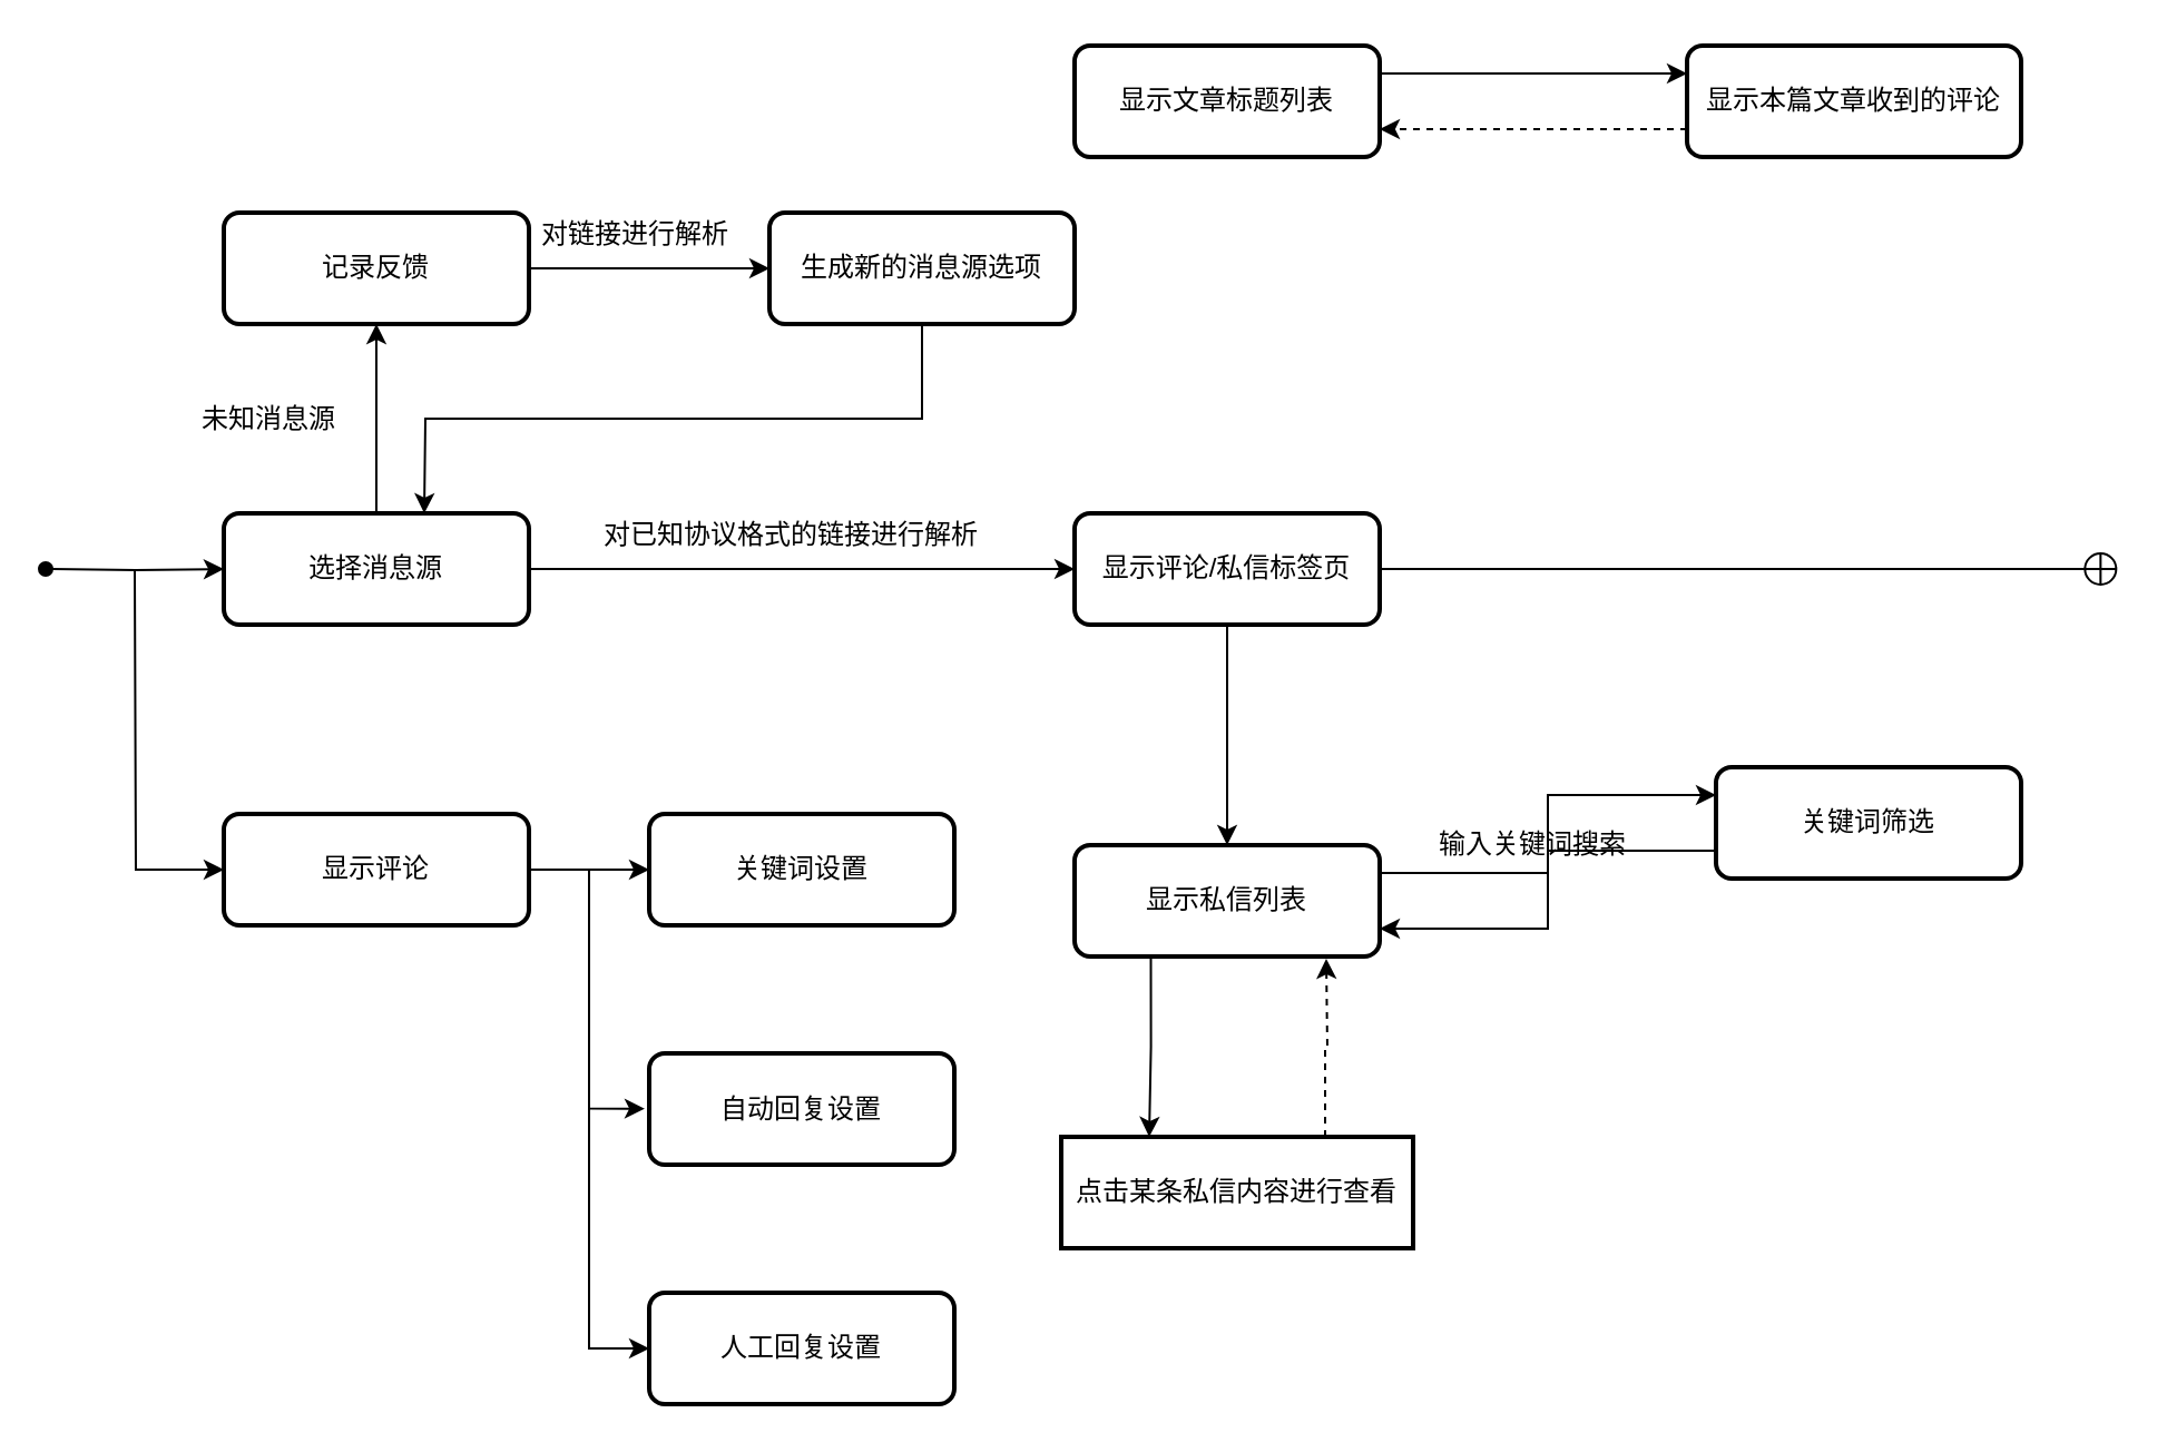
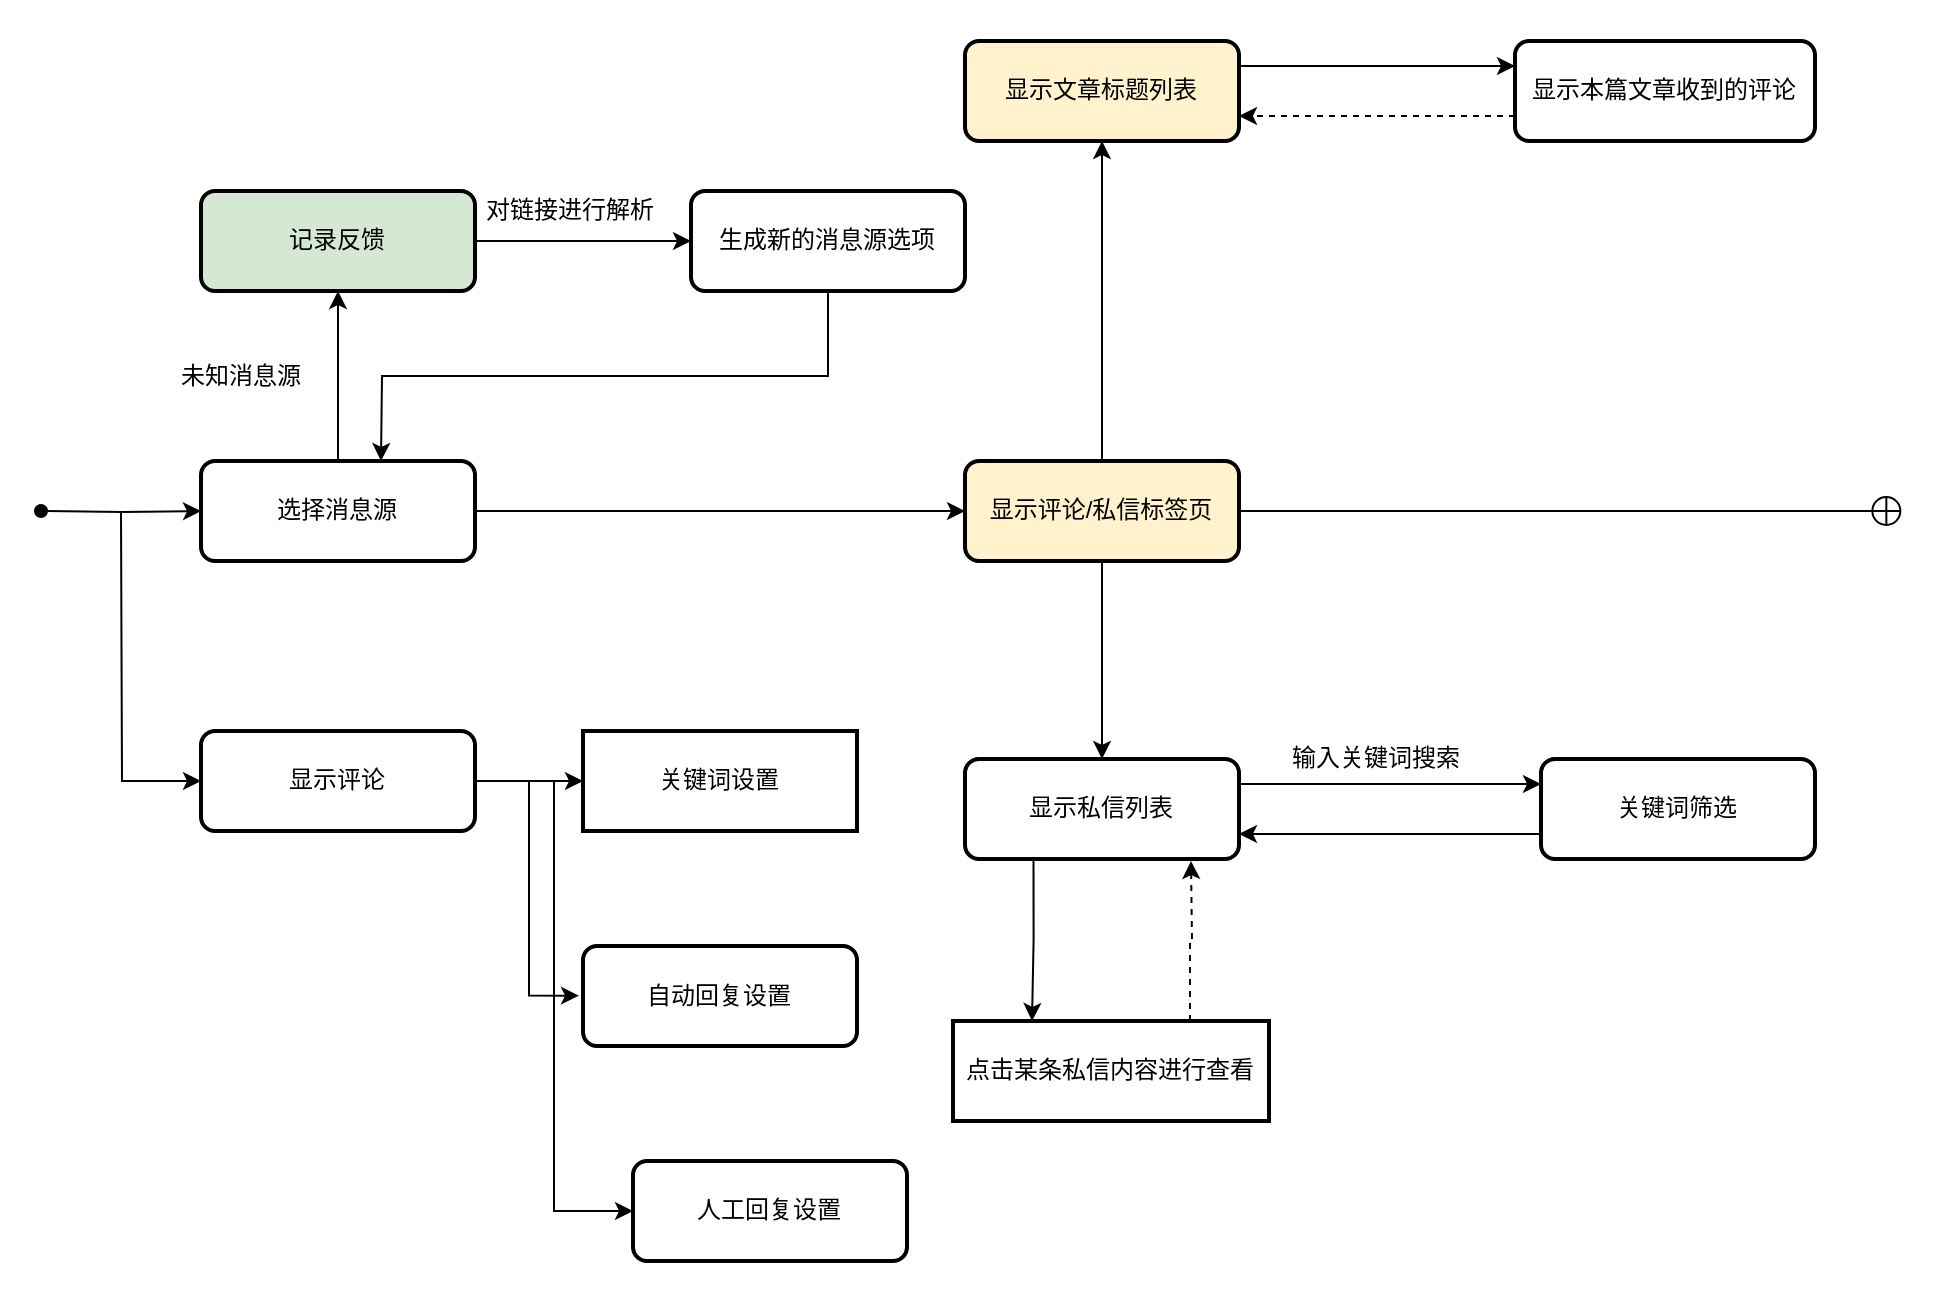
  <mxCell id="0" />
  <mxCell id="1" parent="0" />
  <mxCell id="2" value="" style="edgeStyle=orthogonalEdgeStyle;rounded=0;orthogonalLoop=1;jettySize=auto;html=1;entryX=0;entryY=0.5;entryDx=0;entryDy=0;startArrow=oval;startFill=1;" parent="1" target="5" edge="1"><mxGeometry relative="1" as="geometry"><mxPoint x="20" y="255" as="sourcePoint" /><mxPoint x="100" y="260" as="targetPoint" /></mxGeometry></mxCell>
  <mxCell id="3" value="" style="edgeStyle=orthogonalEdgeStyle;rounded=0;orthogonalLoop=1;jettySize=auto;html=1;" parent="1" source="5" target="9" edge="1"><mxGeometry relative="1" as="geometry" /></mxCell>
  <mxCell id="4" style="edgeStyle=orthogonalEdgeStyle;rounded=0;orthogonalLoop=1;jettySize=auto;html=1;exitX=0.5;exitY=0;exitDx=0;exitDy=0;entryX=0.5;entryY=1;entryDx=0;entryDy=0;" parent="1" source="5" target="15" edge="1"><mxGeometry relative="1" as="geometry" /></mxCell>
  <mxCell id="5" value="选择消息源" style="rounded=1;whiteSpace=wrap;html=1;absoluteArcSize=1;arcSize=14;strokeWidth=2;" parent="1" vertex="1"><mxGeometry x="100" y="230" width="137" height="50" as="geometry" /></mxCell>
+ <mxCell id="6" style="edgeStyle=orthogonalEdgeStyle;rounded=0;orthogonalLoop=1;jettySize=auto;html=1;exitX=0.5;exitY=0;exitDx=0;exitDy=0;entryX=0.5;entryY=1;entryDx=0;entryDy=0;" edge="1" parent="1" source="9" target="19"><mxGeometry relative="1" as="geometry" /></mxCell>
  <mxCell id="7" style="edgeStyle=orthogonalEdgeStyle;rounded=0;orthogonalLoop=1;jettySize=auto;html=1;exitX=0.5;exitY=1;exitDx=0;exitDy=0;entryX=0.5;entryY=0;entryDx=0;entryDy=0;" edge="1" parent="1" source="9" target="22"><mxGeometry relative="1" as="geometry" /></mxCell>
  <mxCell id="8" style="edgeStyle=orthogonalEdgeStyle;rounded=0;orthogonalLoop=1;jettySize=auto;html=1;exitX=1;exitY=0.5;exitDx=0;exitDy=0;endArrow=circlePlus;endFill=0;" edge="1" parent="1" source="9"><mxGeometry relative="1" as="geometry"><mxPoint x="950.667" y="255" as="targetPoint" /></mxGeometry></mxCell>
- <mxCell id="9" value="显示评论/私信标签页" style="rounded=1;whiteSpace=wrap;html=1;absoluteArcSize=1;arcSize=14;strokeWidth=2;" parent="1" vertex="1"><mxGeometry x="482" y="230" width="137" height="50" as="geometry" /></mxCell>
+ <mxCell id="9" value="显示评论/私信标签页" style="rounded=1;whiteSpace=wrap;html=1;absoluteArcSize=1;arcSize=14;strokeWidth=2;fillColor=#fff2cc;" parent="1" vertex="1"><mxGeometry x="482" y="230" width="137" height="50" as="geometry" /></mxCell>
  <mxCell id="10" style="edgeStyle=orthogonalEdgeStyle;rounded=0;orthogonalLoop=1;jettySize=auto;html=1;exitX=0.5;exitY=1;exitDx=0;exitDy=0;" parent="1" source="11" edge="1"><mxGeometry relative="1" as="geometry"><mxPoint x="190" y="230" as="targetPoint" /></mxGeometry></mxCell>
  <mxCell id="11" value="生成新的消息源选项" style="rounded=1;whiteSpace=wrap;html=1;absoluteArcSize=1;arcSize=14;strokeWidth=2;" parent="1" vertex="1"><mxGeometry x="345" y="95" width="137" height="50" as="geometry" /></mxCell>
- <mxCell id="12" value="对已知协议格式的链接进行解析" style="text;html=1;strokeColor=none;fillColor=none;align=center;verticalAlign=middle;whiteSpace=wrap;rounded=0;" parent="1" vertex="1"><mxGeometry x="270" y="230" width="170" height="20" as="geometry" /></mxCell>
  <mxCell id="13" value="未知消息源" style="text;html=1;strokeColor=none;fillColor=none;align=center;verticalAlign=middle;whiteSpace=wrap;rounded=0;" parent="1" vertex="1"><mxGeometry x="71.5" y="177.5" width="97" height="20" as="geometry" /></mxCell>
  <mxCell id="14" style="edgeStyle=orthogonalEdgeStyle;rounded=0;orthogonalLoop=1;jettySize=auto;html=1;exitX=1;exitY=0.5;exitDx=0;exitDy=0;" parent="1" source="15" target="11" edge="1"><mxGeometry relative="1" as="geometry" /></mxCell>
- <mxCell id="15" value="记录反馈" style="rounded=1;whiteSpace=wrap;html=1;absoluteArcSize=1;arcSize=14;strokeWidth=2;" parent="1" vertex="1"><mxGeometry x="100" y="95" width="137" height="50" as="geometry" /></mxCell>
+ <mxCell id="15" value="记录反馈" style="rounded=1;whiteSpace=wrap;html=1;absoluteArcSize=1;arcSize=14;strokeWidth=2;fillColor=#d5e8d4;" parent="1" vertex="1"><mxGeometry x="100" y="95" width="137" height="50" as="geometry" /></mxCell>
  <mxCell id="16" value="&lt;span style=&quot;font-family: &amp;#34;helvetica&amp;#34; , &amp;#34;arial&amp;#34; , sans-serif ; font-size: 0px&quot;&gt;%3CmxGraphModel%3E%3Croot%3E%3CmxCell%20id%3D%220%22%2F%3E%3CmxCell%20id%3D%221%22%20parent%3D%220%22%2F%3E%3CmxCell%20id%3D%222%22%20value%3D%22%E6%98%BE%E7%A4%BA%E6%96%B0%E9%97%BB%E5%88%86%E7%B1%BB%E5%88%97%E8%A1%A8%22%20style%3D%22rounded%3D1%3BwhiteSpace%3Dwrap%3Bhtml%3D1%3BabsoluteArcSize%3D1%3BarcSize%3D14%3BstrokeWidth%3D2%3B%22%20vertex%3D%221%22%20parent%3D%221%22%3E%3CmxGeometry%20x%3D%22672%22%20y%3D%22410%22%20width%3D%22137%22%20height%3D%2250%22%20as%3D%22geometry%22%2F%3E%3C%2FmxCell%3E%3C%2Froot%3E%3C%2FmxGraphModel%3E&lt;/span&gt;" style="text;html=1;resizable=0;points=[];autosize=1;align=left;verticalAlign=top;spacingTop=-4;" parent="1" vertex="1"><mxGeometry x="598" y="345" width="20" height="20" as="geometry" /></mxCell>
  <mxCell id="17" value="对链接进行解析" style="text;html=1;strokeColor=none;fillColor=none;align=center;verticalAlign=middle;whiteSpace=wrap;rounded=0;" parent="1" vertex="1"><mxGeometry x="200" y="95" width="170" height="20" as="geometry" /></mxCell>
  <mxCell id="18" style="edgeStyle=orthogonalEdgeStyle;rounded=0;orthogonalLoop=1;jettySize=auto;html=1;exitX=1;exitY=0.25;exitDx=0;exitDy=0;entryX=0;entryY=0.25;entryDx=0;entryDy=0;" edge="1" parent="1" source="19" target="29"><mxGeometry relative="1" as="geometry" /></mxCell>
- <mxCell id="19" value="显示文章标题列表" style="rounded=1;whiteSpace=wrap;html=1;absoluteArcSize=1;arcSize=14;strokeWidth=2;" vertex="1" parent="1"><mxGeometry x="482" y="20" width="137" height="50" as="geometry" /></mxCell>
+ <mxCell id="19" value="显示文章标题列表" style="rounded=1;whiteSpace=wrap;html=1;absoluteArcSize=1;arcSize=14;strokeWidth=2;fillColor=#fff2cc;" vertex="1" parent="1"><mxGeometry x="482" y="20" width="137" height="50" as="geometry" /></mxCell>
  <mxCell id="20" style="edgeStyle=orthogonalEdgeStyle;rounded=0;orthogonalLoop=1;jettySize=auto;html=1;exitX=1;exitY=0.25;exitDx=0;exitDy=0;entryX=0;entryY=0.25;entryDx=0;entryDy=0;" edge="1" parent="1" source="22" target="24"><mxGeometry relative="1" as="geometry" /></mxCell>
  <mxCell id="21" style="edgeStyle=orthogonalEdgeStyle;rounded=0;orthogonalLoop=1;jettySize=auto;html=1;exitX=0.25;exitY=1;exitDx=0;exitDy=0;entryX=0.25;entryY=0;entryDx=0;entryDy=0;" edge="1" parent="1" source="22" target="27"><mxGeometry relative="1" as="geometry" /></mxCell>
  <mxCell id="22" value="显示私信列表" style="rounded=1;whiteSpace=wrap;html=1;absoluteArcSize=1;arcSize=14;strokeWidth=2;" vertex="1" parent="1"><mxGeometry x="482" y="379" width="137" height="50" as="geometry" /></mxCell>
  <mxCell id="23" style="edgeStyle=orthogonalEdgeStyle;rounded=0;orthogonalLoop=1;jettySize=auto;html=1;exitX=0;exitY=0.75;exitDx=0;exitDy=0;entryX=1;entryY=0.75;entryDx=0;entryDy=0;" edge="1" parent="1" source="24" target="22"><mxGeometry relative="1" as="geometry" /></mxCell>
- <mxCell id="24" value="关键词筛选" style="rounded=1;whiteSpace=wrap;html=1;absoluteArcSize=1;arcSize=14;strokeWidth=2;" vertex="1" parent="1"><mxGeometry x="770" y="344" width="137" height="50" as="geometry" /></mxCell>
+ <mxCell id="24" value="关键词筛选" style="rounded=1;whiteSpace=wrap;html=1;absoluteArcSize=1;arcSize=14;strokeWidth=2;" vertex="1" parent="1"><mxGeometry x="770" y="379" width="137" height="50" as="geometry" /></mxCell>
  <mxCell id="25" value="输入关键词搜索" style="text;html=1;strokeColor=none;fillColor=none;align=center;verticalAlign=middle;whiteSpace=wrap;rounded=0;" vertex="1" parent="1"><mxGeometry x="618" y="369" width="140" height="20" as="geometry" /></mxCell>
  <mxCell id="26" style="edgeStyle=orthogonalEdgeStyle;rounded=0;orthogonalLoop=1;jettySize=auto;html=1;exitX=0.75;exitY=0;exitDx=0;exitDy=0;dashed=1;" edge="1" parent="1" source="27"><mxGeometry relative="1" as="geometry"><mxPoint x="595" y="430" as="targetPoint" /></mxGeometry></mxCell>
  <mxCell id="27" value="点击某条私信内容进行查看" style="whiteSpace=wrap;html=1;absoluteArcSize=1;arcSize=14;strokeWidth=2;rounded=0;" vertex="1" parent="1"><mxGeometry x="476" y="510" width="158" height="50" as="geometry" /></mxCell>
  <mxCell id="28" style="edgeStyle=orthogonalEdgeStyle;rounded=0;orthogonalLoop=1;jettySize=auto;html=1;exitX=0;exitY=0.75;exitDx=0;exitDy=0;entryX=1;entryY=0.75;entryDx=0;entryDy=0;dashed=1;" edge="1" parent="1" source="29" target="19"><mxGeometry relative="1" as="geometry" /></mxCell>
  <mxCell id="29" value="显示本篇文章收到的评论" style="rounded=1;whiteSpace=wrap;html=1;absoluteArcSize=1;arcSize=14;strokeWidth=2;" vertex="1" parent="1"><mxGeometry x="757" y="20" width="150" height="50" as="geometry" /></mxCell>
  <mxCell id="30" style="edgeStyle=orthogonalEdgeStyle;rounded=0;orthogonalLoop=1;jettySize=auto;html=1;exitX=0;exitY=0.5;exitDx=0;exitDy=0;endArrow=none;endFill=0;startArrow=classic;startFill=1;" edge="1" parent="1" source="34"><mxGeometry relative="1" as="geometry"><mxPoint x="60" y="256" as="targetPoint" /></mxGeometry></mxCell>
  <mxCell id="31" style="edgeStyle=orthogonalEdgeStyle;rounded=0;orthogonalLoop=1;jettySize=auto;html=1;exitX=1;exitY=0.5;exitDx=0;exitDy=0;entryX=0;entryY=0.5;entryDx=0;entryDy=0;startArrow=none;startFill=0;endArrow=classic;endFill=1;" edge="1" parent="1" source="34" target="36"><mxGeometry relative="1" as="geometry" /></mxCell>
  <mxCell id="32" style="edgeStyle=orthogonalEdgeStyle;rounded=0;orthogonalLoop=1;jettySize=auto;html=1;entryX=0;entryY=0.5;entryDx=0;entryDy=0;startArrow=none;startFill=0;endArrow=classic;endFill=1;" edge="1" parent="1"><mxGeometry relative="1" as="geometry"><mxPoint x="238" y="390" as="sourcePoint" /><mxPoint x="289" y="497.333" as="targetPoint" /><Array as="points"><mxPoint x="264" y="390" /><mxPoint x="264" y="497" /></Array></mxGeometry></mxCell>
  <mxCell id="33" style="edgeStyle=orthogonalEdgeStyle;rounded=0;orthogonalLoop=1;jettySize=auto;html=1;exitX=1;exitY=0.5;exitDx=0;exitDy=0;entryX=0;entryY=0.5;entryDx=0;entryDy=0;startArrow=none;startFill=0;endArrow=classic;endFill=1;" edge="1" parent="1" source="34" target="35"><mxGeometry relative="1" as="geometry" /></mxCell>
  <mxCell id="34" value="显示评论" style="rounded=1;whiteSpace=wrap;html=1;absoluteArcSize=1;arcSize=14;strokeWidth=2;" vertex="1" parent="1"><mxGeometry x="100" y="365" width="137" height="50" as="geometry" /></mxCell>
- <mxCell id="35" value="人工回复设置" style="rounded=1;whiteSpace=wrap;html=1;absoluteArcSize=1;arcSize=14;strokeWidth=2;" vertex="1" parent="1"><mxGeometry x="291" y="580" width="137" height="50" as="geometry" /></mxCell>
- <mxCell id="36" value="关键词设置" style="rounded=1;whiteSpace=wrap;html=1;absoluteArcSize=1;arcSize=14;strokeWidth=2;" vertex="1" parent="1"><mxGeometry x="291" y="365" width="137" height="50" as="geometry" /></mxCell>
+ <mxCell id="35" value="人工回复设置" style="rounded=1;whiteSpace=wrap;html=1;absoluteArcSize=1;arcSize=14;strokeWidth=2;" vertex="1" parent="1"><mxGeometry x="316" y="580" width="137" height="50" as="geometry" /></mxCell>
+ <mxCell id="36" value="关键词设置" style="whiteSpace=wrap;html=1;absoluteArcSize=1;arcSize=14;strokeWidth=2;rounded=0;" vertex="1" parent="1"><mxGeometry x="291" y="365" width="137" height="50" as="geometry" /></mxCell>
  <mxCell id="37" value="自动回复设置" style="rounded=1;whiteSpace=wrap;html=1;absoluteArcSize=1;arcSize=14;strokeWidth=2;" vertex="1" parent="1"><mxGeometry x="291" y="472.5" width="137" height="50" as="geometry" /></mxCell>
